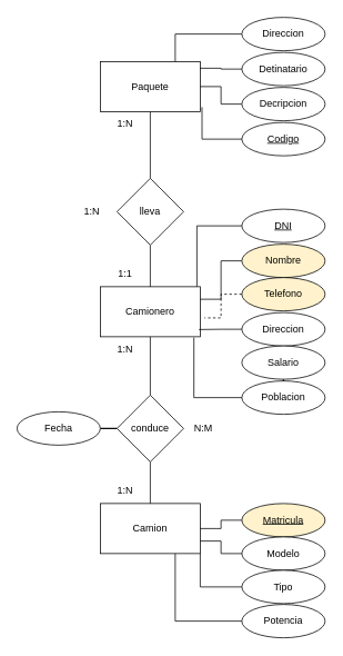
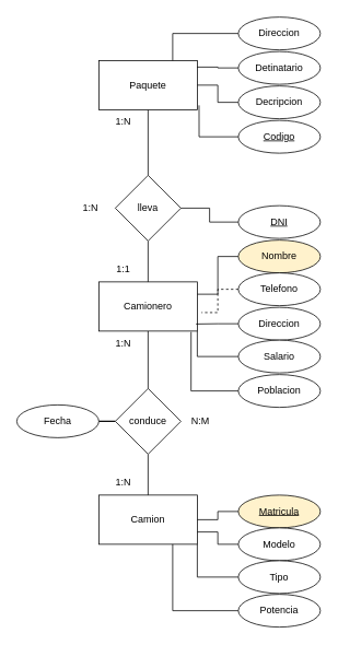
  <mxCell id="0" />
  <mxCell id="1" parent="0" />
  <mxCell id="2" style="edgeStyle=orthogonalEdgeStyle;rounded=0;orthogonalLoop=1;jettySize=auto;html=1;entryX=0.5;entryY=0;entryDx=0;entryDy=0;endArrow=none;endFill=0;" edge="1" parent="1" source="3" target="8"><mxGeometry relative="1" as="geometry" /></mxCell>
  <mxCell id="3" value="Paquete" style="rounded=0;whiteSpace=wrap;html=1;" vertex="1" parent="1"><mxGeometry x="120" y="73" width="120" height="60" as="geometry" /></mxCell>
  <mxCell id="4" style="edgeStyle=orthogonalEdgeStyle;rounded=0;orthogonalLoop=1;jettySize=auto;html=1;entryX=0.5;entryY=0;entryDx=0;entryDy=0;endArrow=none;endFill=0;" edge="1" parent="1" source="5" target="11"><mxGeometry relative="1" as="geometry" /></mxCell>
  <mxCell id="5" value="Camionero" style="rounded=0;whiteSpace=wrap;html=1;" vertex="1" parent="1"><mxGeometry x="120" y="343" width="120" height="60" as="geometry" /></mxCell>
  <mxCell id="6" value="&lt;div&gt;Camion&lt;/div&gt;" style="rounded=0;whiteSpace=wrap;html=1;" vertex="1" parent="1"><mxGeometry x="120" y="603" width="120" height="60" as="geometry" /></mxCell>
  <mxCell id="7" style="edgeStyle=orthogonalEdgeStyle;rounded=0;orthogonalLoop=1;jettySize=auto;html=1;endArrow=none;endFill=0;" edge="1" parent="1" source="8" target="5"><mxGeometry relative="1" as="geometry" /></mxCell>
  <mxCell id="8" value="lleva" style="rhombus;whiteSpace=wrap;html=1;" vertex="1" parent="1"><mxGeometry x="140" y="213" width="80" height="80" as="geometry" /></mxCell>
  <mxCell id="9" style="edgeStyle=orthogonalEdgeStyle;rounded=0;orthogonalLoop=1;jettySize=auto;html=1;endArrow=none;endFill=0;" edge="1" parent="1" source="11" target="6"><mxGeometry relative="1" as="geometry" /></mxCell>
  <mxCell id="10" style="edgeStyle=orthogonalEdgeStyle;rounded=0;orthogonalLoop=1;jettySize=auto;html=1;entryX=1;entryY=0.5;entryDx=0;entryDy=0;endArrow=none;endFill=0;" edge="1" parent="1" source="11" target="34"><mxGeometry relative="1" as="geometry" /></mxCell>
  <mxCell id="11" value="conduce" style="rhombus;whiteSpace=wrap;html=1;" vertex="1" parent="1"><mxGeometry x="140" y="473" width="80" height="80" as="geometry" /></mxCell>
  <mxCell id="12" value="Codigo" style="ellipse;whiteSpace=wrap;html=1;align=center;fontStyle=4;" vertex="1" parent="1"><mxGeometry x="290" y="146" width="100" height="40" as="geometry" /></mxCell>
  <mxCell id="13" style="edgeStyle=orthogonalEdgeStyle;rounded=0;orthogonalLoop=1;jettySize=auto;html=1;endArrow=none;endFill=0;" edge="1" parent="1" source="14" target="3"><mxGeometry relative="1" as="geometry" /></mxCell>
  <mxCell id="14" value="Decripcion" style="ellipse;whiteSpace=wrap;html=1;" vertex="1" parent="1"><mxGeometry x="290" y="104" width="100" height="40" as="geometry" /></mxCell>
  <mxCell id="15" value="Detinatario" style="ellipse;whiteSpace=wrap;html=1;" vertex="1" parent="1"><mxGeometry x="290" y="62" width="100" height="40" as="geometry" /></mxCell>
  <mxCell id="16" style="edgeStyle=orthogonalEdgeStyle;rounded=0;orthogonalLoop=1;jettySize=auto;html=1;entryX=0.75;entryY=0;entryDx=0;entryDy=0;endArrow=none;endFill=0;" edge="1" parent="1" source="17" target="3"><mxGeometry relative="1" as="geometry" /></mxCell>
  <mxCell id="17" value="Direccion" style="ellipse;whiteSpace=wrap;html=1;" vertex="1" parent="1"><mxGeometry x="290" y="20" width="100" height="40" as="geometry" /></mxCell>
  <mxCell id="18" value="DNI" style="ellipse;whiteSpace=wrap;html=1;align=center;fontStyle=4;" vertex="1" parent="1"><mxGeometry x="290" y="250" width="100" height="40" as="geometry" /></mxCell>
  <mxCell id="19" style="edgeStyle=orthogonalEdgeStyle;rounded=0;orthogonalLoop=1;jettySize=auto;html=1;entryX=1;entryY=0.25;entryDx=0;entryDy=0;endArrow=none;endFill=0;" edge="1" parent="1" source="20" target="5"><mxGeometry relative="1" as="geometry" /></mxCell>
  <mxCell id="20" value="Nombre" style="ellipse;whiteSpace=wrap;html=1;fillColor=#fff2cc;" vertex="1" parent="1"><mxGeometry x="290" y="292" width="100" height="40" as="geometry" /></mxCell>
- <mxCell id="21" value="Telefono" style="ellipse;whiteSpace=wrap;html=1;fillColor=#fff2cc;" vertex="1" parent="1"><mxGeometry x="290" y="332" width="100" height="40" as="geometry" /></mxCell>
+ <mxCell id="21" value="Telefono" style="ellipse;whiteSpace=wrap;html=1;" vertex="1" parent="1"><mxGeometry x="290" y="332" width="100" height="40" as="geometry" /></mxCell>
  <mxCell id="22" value="Direccion" style="ellipse;whiteSpace=wrap;html=1;" vertex="1" parent="1"><mxGeometry x="290" y="374" width="100" height="40" as="geometry" /></mxCell>
- <mxCell id="23" style="edgeStyle=orthogonalEdgeStyle;rounded=0;orthogonalLoop=1;jettySize=auto;html=1;endArrow=none;endFill=0;" edge="1" parent="1" source="24" target="25"><mxGeometry relative="1" as="geometry" /></mxCell>
+ <mxCell id="23" style="edgeStyle=orthogonalEdgeStyle;rounded=0;orthogonalLoop=1;jettySize=auto;html=1;entryX=1;entryY=1;entryDx=0;entryDy=0;endArrow=none;endFill=0;" edge="1" parent="1" source="24" target="5"><mxGeometry relative="1" as="geometry" /></mxCell>
  <mxCell id="24" value="Salario" style="ellipse;whiteSpace=wrap;html=1;" vertex="1" parent="1"><mxGeometry x="290" y="414" width="100" height="40" as="geometry" /></mxCell>
  <mxCell id="25" value="Poblacion" style="ellipse;whiteSpace=wrap;html=1;" vertex="1" parent="1"><mxGeometry x="290" y="456" width="100" height="40" as="geometry" /></mxCell>
  <mxCell id="26" style="edgeStyle=orthogonalEdgeStyle;rounded=0;orthogonalLoop=1;jettySize=auto;html=1;endArrow=none;endFill=0;" edge="1" parent="1" source="27" target="6"><mxGeometry relative="1" as="geometry" /></mxCell>
  <mxCell id="27" value="Matricula" style="ellipse;whiteSpace=wrap;html=1;align=center;fontStyle=4;fillColor=#fff2cc;" vertex="1" parent="1"><mxGeometry x="290" y="603" width="100" height="40" as="geometry" /></mxCell>
  <mxCell id="28" style="edgeStyle=orthogonalEdgeStyle;rounded=0;orthogonalLoop=1;jettySize=auto;html=1;entryX=1;entryY=0.75;entryDx=0;entryDy=0;endArrow=none;endFill=0;" edge="1" parent="1" source="29" target="6"><mxGeometry relative="1" as="geometry" /></mxCell>
  <mxCell id="29" value="Modelo" style="ellipse;whiteSpace=wrap;html=1;" vertex="1" parent="1"><mxGeometry x="290" y="643" width="100" height="40" as="geometry" /></mxCell>
  <mxCell id="30" style="edgeStyle=orthogonalEdgeStyle;rounded=0;orthogonalLoop=1;jettySize=auto;html=1;entryX=1;entryY=1;entryDx=0;entryDy=0;endArrow=none;endFill=0;" edge="1" parent="1" source="31" target="6"><mxGeometry relative="1" as="geometry" /></mxCell>
  <mxCell id="31" value="Tipo" style="ellipse;whiteSpace=wrap;html=1;" vertex="1" parent="1"><mxGeometry x="290" y="683" width="100" height="40" as="geometry" /></mxCell>
  <mxCell id="32" style="edgeStyle=orthogonalEdgeStyle;rounded=0;orthogonalLoop=1;jettySize=auto;html=1;entryX=0.75;entryY=1;entryDx=0;entryDy=0;endArrow=none;endFill=0;" edge="1" parent="1" source="33" target="6"><mxGeometry relative="1" as="geometry" /></mxCell>
  <mxCell id="33" value="Potencia" style="ellipse;whiteSpace=wrap;html=1;" vertex="1" parent="1"><mxGeometry x="290" y="724" width="100" height="40" as="geometry" /></mxCell>
  <mxCell id="34" value="Fecha" style="ellipse;whiteSpace=wrap;html=1;" vertex="1" parent="1"><mxGeometry x="20" y="493" width="100" height="40" as="geometry" /></mxCell>
- <mxCell id="35" style="edgeStyle=orthogonalEdgeStyle;rounded=0;orthogonalLoop=1;jettySize=auto;html=1;entryX=0.967;entryY=-0.003;entryDx=0;entryDy=0;entryPerimeter=0;endArrow=none;endFill=0;" edge="1" parent="1" source="18" target="5"><mxGeometry relative="1" as="geometry" /></mxCell>
+ <mxCell id="35" style="edgeStyle=orthogonalEdgeStyle;rounded=0;orthogonalLoop=1;jettySize=auto;html=1;endArrow=none;endFill=0;" edge="1" parent="1" source="18" target="8"><mxGeometry relative="1" as="geometry" /></mxCell>
  <mxCell id="36" style="edgeStyle=orthogonalEdgeStyle;rounded=0;orthogonalLoop=1;jettySize=auto;html=1;entryX=1.043;entryY=0.623;entryDx=0;entryDy=0;entryPerimeter=0;endArrow=none;endFill=0;dashed=1;" edge="1" parent="1" source="21" target="5"><mxGeometry relative="1" as="geometry" /></mxCell>
  <mxCell id="37" style="edgeStyle=orthogonalEdgeStyle;rounded=0;orthogonalLoop=1;jettySize=auto;html=1;entryX=0.987;entryY=0.856;entryDx=0;entryDy=0;entryPerimeter=0;endArrow=none;endFill=0;" edge="1" parent="1" source="22" target="5"><mxGeometry relative="1" as="geometry" /></mxCell>
  <mxCell id="38" style="edgeStyle=orthogonalEdgeStyle;rounded=0;orthogonalLoop=1;jettySize=auto;html=1;entryX=0.937;entryY=1.017;entryDx=0;entryDy=0;entryPerimeter=0;endArrow=none;endFill=0;" edge="1" parent="1" source="25" target="5"><mxGeometry relative="1" as="geometry" /></mxCell>
  <mxCell id="39" style="edgeStyle=orthogonalEdgeStyle;rounded=0;orthogonalLoop=1;jettySize=auto;html=1;entryX=0.997;entryY=0.133;entryDx=0;entryDy=0;entryPerimeter=0;endArrow=none;endFill=0;" edge="1" parent="1" source="15" target="3"><mxGeometry relative="1" as="geometry" /></mxCell>
  <mxCell id="40" style="edgeStyle=orthogonalEdgeStyle;rounded=0;orthogonalLoop=1;jettySize=auto;html=1;entryX=1.018;entryY=0.911;entryDx=0;entryDy=0;entryPerimeter=0;endArrow=none;endFill=0;" edge="1" parent="1" source="12" target="3"><mxGeometry relative="1" as="geometry" /></mxCell>
  <mxCell id="41" value="1:1" style="text;html=1;strokeColor=none;fillColor=none;align=center;verticalAlign=middle;whiteSpace=wrap;rounded=0;" vertex="1" parent="1"><mxGeometry x="120" y="313" width="60" height="30" as="geometry" /></mxCell>
  <mxCell id="42" value="1:N" style="text;html=1;strokeColor=none;fillColor=none;align=center;verticalAlign=middle;whiteSpace=wrap;rounded=0;" vertex="1" parent="1"><mxGeometry x="120" y="133" width="60" height="30" as="geometry" /></mxCell>
  <mxCell id="43" value="1:N" style="text;html=1;strokeColor=none;fillColor=none;align=center;verticalAlign=middle;whiteSpace=wrap;rounded=0;" vertex="1" parent="1"><mxGeometry x="80" y="238" width="60" height="30" as="geometry" /></mxCell>
  <mxCell id="44" value="1:N" style="text;html=1;strokeColor=none;fillColor=none;align=center;verticalAlign=middle;whiteSpace=wrap;rounded=0;" vertex="1" parent="1"><mxGeometry x="120" y="403" width="60" height="30" as="geometry" /></mxCell>
  <mxCell id="45" value="1:N" style="text;html=1;strokeColor=none;fillColor=none;align=center;verticalAlign=middle;whiteSpace=wrap;rounded=0;" vertex="1" parent="1"><mxGeometry x="120" y="573" width="60" height="30" as="geometry" /></mxCell>
  <mxCell id="46" value="N:M" style="text;html=1;strokeColor=none;fillColor=none;align=center;verticalAlign=middle;whiteSpace=wrap;rounded=0;" vertex="1" parent="1"><mxGeometry x="214" y="498" width="60" height="30" as="geometry" /></mxCell>
